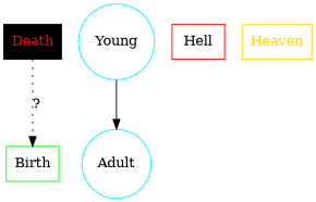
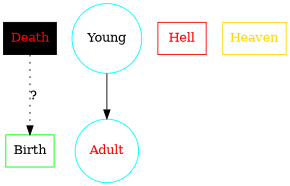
  digraph {
    node [color=cyan shape=box]
    n1 [color=green label=Birth]
    n2 [label=Young shape=circle]
-   n3 [label=Adult shape=circle]
+   n3 [label=Adult shape=circle fontcolor=red]
    n4 [color=black fontcolor=red label=Death style=filled]
-   n5 [color=red fontcolor=black label=Hell]
+   n5 [color=red fontcolor=red label=Hell]
    n6 [color=gold fontcolor=gold label=Heaven]
    n2 -> n3
    n4 -> n1 [label="?" style=dotted]
  }
